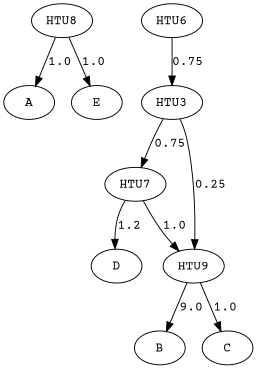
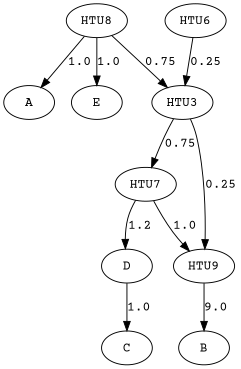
  digraph {
    fontname="Courier Prime"
    node [fontname="Courier Prime"]
    edge [fontname="Courier Prime"]
    n1 [label=A]
    n2 [label=B]
    n3 [label=C]
    n4 [label=D]
    n5 [label=E]
    n6 [label=HTU3]
    n7 [label=HTU7]
    n8 [label=HTU9]
    n9 [label=HTU6]
    n10 [label=HTU8]
    n6 -> n7 [label=0.75]
    n6 -> n8 [label=0.25]
    n7 -> n4 [label=1.2]
    n7 -> n8 [label=1.0]
    n8 -> n2 [label=9.0]
-   n8 -> n3 [label=1.0]
-   n9 -> n6 [label=0.75]
+   n4 -> n3 [label=1.0]
+   n9 -> n6 [label=0.25]
    n10 -> n1 [label=1.0]
    n10 -> n5 [label=1.0]
+   n10 -> n6 [label=0.75]
  }
